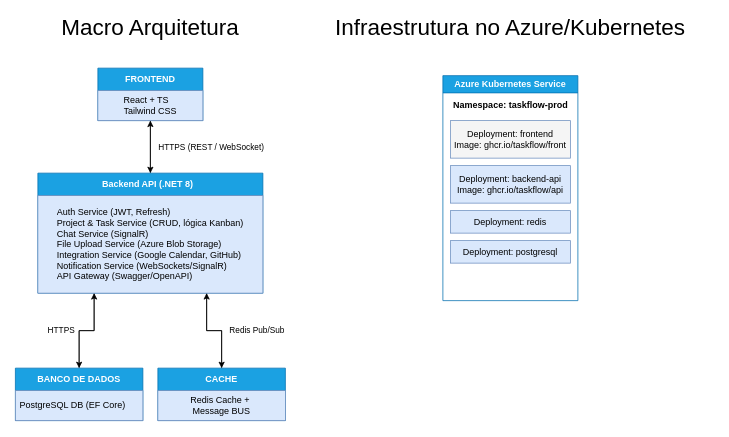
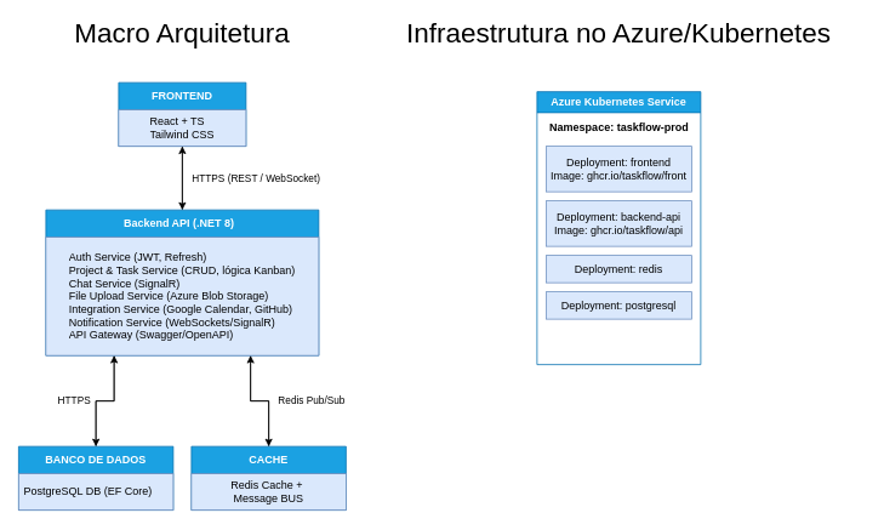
  <mxCell id="0" style=";html=1;" />
  <mxCell id="1" style=";html=1;" parent="0" />
  <mxCell id="2" style="edgeStyle=orthogonalEdgeStyle;rounded=0;orthogonalLoop=1;jettySize=auto;html=1;entryX=0.5;entryY=0;entryDx=0;entryDy=0;" edge="1" parent="1" source="3" target="9"><mxGeometry relative="1" as="geometry" /></mxCell>
  <mxCell id="3" value="&lt;font&gt;&lt;b&gt;FRONTEND&lt;/b&gt;&lt;/font&gt;" style="swimlane;fontStyle=0;childLayout=stackLayout;horizontal=1;startSize=30;horizontalStack=0;resizeParent=1;resizeParentMax=0;resizeLast=0;collapsible=1;marginBottom=0;whiteSpace=wrap;html=1;fillColor=#1ba1e2;strokeColor=#006EAF;fontColor=#ffffff;" vertex="1" parent="1"><mxGeometry x="130" y="90" width="140" height="70" as="geometry"><mxRectangle x="650" y="210" width="110" height="30" as="alternateBounds" /></mxGeometry></mxCell>
  <mxCell id="4" value="&lt;div style=&quot;text-align: justify;&quot;&gt;&lt;span style=&quot;background-color: transparent; color: light-dark(rgb(0, 0, 0), rgb(255, 255, 255));&quot;&gt;React + TS&lt;/span&gt;&lt;/div&gt;&lt;font&gt;&lt;div style=&quot;text-align: justify;&quot;&gt;&lt;span style=&quot;background-color: transparent; color: light-dark(rgb(0, 0, 0), rgb(255, 255, 255));&quot;&gt;Tailwind CSS&lt;/span&gt;&lt;/div&gt;&lt;/font&gt;" style="text;strokeColor=#6c8ebf;fillColor=#dae8fc;align=center;verticalAlign=middle;spacingLeft=4;spacingRight=4;overflow=hidden;points=[[0,0.5],[1,0.5]];portConstraint=eastwest;rotatable=0;whiteSpace=wrap;html=1;" vertex="1" parent="3"><mxGeometry y="30" width="140" height="40" as="geometry" /></mxCell>
  <mxCell id="5" style="edgeStyle=orthogonalEdgeStyle;rounded=0;orthogonalLoop=1;jettySize=auto;html=1;exitX=0.5;exitY=0;exitDx=0;exitDy=0;entryX=0.5;entryY=1;entryDx=0;entryDy=0;" edge="1" parent="1" source="9" target="3"><mxGeometry relative="1" as="geometry" /></mxCell>
  <mxCell id="6" value="HTTPS (REST / WebSocket)" style="edgeLabel;align=center;verticalAlign=middle;resizable=0;points=[];html=1;textShadow=0;labelBorderColor=none;labelBackgroundColor=none;fontColor=default;" connectable="0" vertex="1" parent="5"><mxGeometry x="-0.005" y="1" relative="1" as="geometry"><mxPoint x="81" as="offset" /></mxGeometry></mxCell>
  <mxCell id="7" style="edgeStyle=orthogonalEdgeStyle;rounded=0;orthogonalLoop=1;jettySize=auto;html=1;exitX=0.25;exitY=1;exitDx=0;exitDy=0;entryX=0.5;entryY=0;entryDx=0;entryDy=0;" edge="1" parent="1" source="9" target="13"><mxGeometry relative="1" as="geometry" /></mxCell>
  <mxCell id="8" style="edgeStyle=orthogonalEdgeStyle;rounded=0;orthogonalLoop=1;jettySize=auto;html=1;exitX=0.75;exitY=1;exitDx=0;exitDy=0;entryX=0.5;entryY=0;entryDx=0;entryDy=0;" edge="1" parent="1" source="9" target="17"><mxGeometry relative="1" as="geometry" /></mxCell>
  <mxCell id="9" value="&lt;b&gt;Backend API (.NET 8)&amp;nbsp;&amp;nbsp;&lt;/b&gt;" style="swimlane;fontStyle=0;childLayout=stackLayout;horizontal=1;startSize=30;horizontalStack=0;resizeParent=1;resizeParentMax=0;resizeLast=0;collapsible=1;marginBottom=0;whiteSpace=wrap;html=1;fillColor=#1ba1e2;strokeColor=#006EAF;fontColor=#ffffff;" vertex="1" parent="1"><mxGeometry x="50" y="230" width="300" height="160" as="geometry" /></mxCell>
  <mxCell id="10" value="&lt;div style=&quot;text-align: justify;&quot;&gt;Auth Service (JWT, Refresh)&lt;/div&gt;&lt;div style=&quot;text-align: justify;&quot;&gt;Project &amp;amp; Task Service (CRUD, lógica Kanban)&lt;/div&gt;&lt;div style=&quot;text-align: justify;&quot;&gt;Chat Service (SignalR)&lt;/div&gt;&lt;div style=&quot;text-align: justify;&quot;&gt;File Upload Service (Azure Blob Storage)&lt;/div&gt;&lt;div style=&quot;text-align: justify;&quot;&gt;&lt;span style=&quot;background-color: transparent; color: light-dark(rgb(0, 0, 0), rgb(255, 255, 255));&quot;&gt;Integration Service (Google Calendar, GitHub)&lt;/span&gt;&lt;/div&gt;&lt;div style=&quot;text-align: justify;&quot;&gt;&lt;span style=&quot;background-color: transparent; color: light-dark(rgb(0, 0, 0), rgb(255, 255, 255));&quot;&gt;Notification Service (WebSockets/SignalR)&lt;/span&gt;&lt;/div&gt;&lt;div style=&quot;text-align: justify;&quot;&gt;&lt;span style=&quot;background-color: transparent; color: light-dark(rgb(0, 0, 0), rgb(255, 255, 255));&quot;&gt;API Gateway (Swagger/OpenAPI)&lt;/span&gt;&lt;/div&gt;" style="text;strokeColor=#6c8ebf;fillColor=#dae8fc;align=center;verticalAlign=middle;spacingLeft=4;spacingRight=4;overflow=hidden;points=[[0,0.5],[1,0.5]];portConstraint=eastwest;rotatable=0;whiteSpace=wrap;html=1;" vertex="1" parent="9"><mxGeometry y="30" width="300" height="130" as="geometry" /></mxCell>
  <mxCell id="11" style="edgeStyle=orthogonalEdgeStyle;rounded=0;orthogonalLoop=1;jettySize=auto;html=1;exitX=0.5;exitY=0;exitDx=0;exitDy=0;entryX=0.25;entryY=1;entryDx=0;entryDy=0;" edge="1" parent="1" source="13" target="9"><mxGeometry relative="1" as="geometry" /></mxCell>
  <mxCell id="12" value="HTTPS" style="edgeLabel;html=1;align=center;verticalAlign=middle;resizable=0;points=[];" connectable="0" vertex="1" parent="11"><mxGeometry x="0.117" y="1" relative="1" as="geometry"><mxPoint x="-42" as="offset" /></mxGeometry></mxCell>
  <mxCell id="13" value="&lt;font&gt;&lt;b&gt;BANCO DE DADOS&lt;/b&gt;&lt;/font&gt;" style="swimlane;fontStyle=0;childLayout=stackLayout;horizontal=1;startSize=30;horizontalStack=0;resizeParent=1;resizeParentMax=0;resizeLast=0;collapsible=1;marginBottom=0;whiteSpace=wrap;html=1;fillColor=#1ba1e2;strokeColor=#006EAF;fontColor=#ffffff;" vertex="1" parent="1"><mxGeometry x="20" y="490" width="170" height="70" as="geometry"><mxRectangle x="650" y="210" width="110" height="30" as="alternateBounds" /></mxGeometry></mxCell>
  <mxCell id="14" value="&lt;div style=&quot;text-align: justify;&quot;&gt;PostgreSQL DB (EF Core)&lt;/div&gt;" style="text;strokeColor=#6c8ebf;fillColor=#dae8fc;align=left;verticalAlign=middle;spacingLeft=4;spacingRight=4;overflow=hidden;points=[[0,0.5],[1,0.5]];portConstraint=eastwest;rotatable=0;whiteSpace=wrap;html=1;" vertex="1" parent="13"><mxGeometry y="30" width="170" height="40" as="geometry" /></mxCell>
  <mxCell id="15" style="edgeStyle=orthogonalEdgeStyle;rounded=0;orthogonalLoop=1;jettySize=auto;html=1;exitX=0.5;exitY=0;exitDx=0;exitDy=0;entryX=0.75;entryY=1;entryDx=0;entryDy=0;" edge="1" parent="1" source="17" target="9"><mxGeometry relative="1" as="geometry" /></mxCell>
  <mxCell id="16" value="Redis Pub/Sub" style="edgeLabel;html=1;align=center;verticalAlign=middle;resizable=0;points=[];" connectable="0" vertex="1" parent="15"><mxGeometry x="0.036" y="-1" relative="1" as="geometry"><mxPoint x="58" as="offset" /></mxGeometry></mxCell>
  <mxCell id="17" value="&lt;font&gt;&lt;b&gt;CACHE&lt;/b&gt;&lt;/font&gt;" style="swimlane;fontStyle=0;childLayout=stackLayout;horizontal=1;startSize=30;horizontalStack=0;resizeParent=1;resizeParentMax=0;resizeLast=0;collapsible=1;marginBottom=0;whiteSpace=wrap;html=1;fillColor=#1ba1e2;strokeColor=#006EAF;fontColor=#ffffff;" vertex="1" parent="1"><mxGeometry x="210" y="490" width="170" height="70" as="geometry"><mxRectangle x="650" y="210" width="110" height="30" as="alternateBounds" /></mxGeometry></mxCell>
  <mxCell id="18" value="&lt;div style=&quot;&quot;&gt;Redis Cache +&amp;nbsp;&lt;/div&gt;&lt;div style=&quot;&quot;&gt;&lt;span style=&quot;background-color: transparent; color: light-dark(rgb(0, 0, 0), rgb(255, 255, 255));&quot;&gt;Message BUS&lt;/span&gt;&lt;/div&gt;" style="text;strokeColor=#6c8ebf;fillColor=#dae8fc;align=center;verticalAlign=middle;spacingLeft=4;spacingRight=4;overflow=hidden;points=[[0,0.5],[1,0.5]];portConstraint=eastwest;rotatable=0;whiteSpace=wrap;html=1;" vertex="1" parent="17"><mxGeometry y="30" width="170" height="40" as="geometry" /></mxCell>
  <mxCell id="19" value="&lt;font style=&quot;font-size: 30px;&quot;&gt;Macro Arquitetura&lt;/font&gt;" style="text;html=1;align=center;verticalAlign=middle;whiteSpace=wrap;rounded=0;" vertex="1" parent="1"><mxGeometry x="70" y="20" width="260" height="30" as="geometry" /></mxCell>
  <mxCell id="20" value="&lt;font style=&quot;font-size: 30px;&quot;&gt;Infraestrutura no Azure/Kubernetes&lt;/font&gt;" style="text;html=1;align=center;verticalAlign=middle;whiteSpace=wrap;rounded=0;" vertex="1" parent="1"><mxGeometry x="410" y="20" width="540" height="30" as="geometry" /></mxCell>
  <mxCell id="21" value="Azure Kubernetes Service" style="swimlane;whiteSpace=wrap;html=1;fillColor=#1ba1e2;fontColor=#ffffff;strokeColor=#006EAF;" vertex="1" parent="1"><mxGeometry x="590" y="100" width="180" height="300" as="geometry" /></mxCell>
  <mxCell id="22" value="&lt;b&gt;Namespace: taskflow-prod&lt;/b&gt;" style="text;html=1;align=center;verticalAlign=middle;resizable=0;points=[];autosize=1;strokeColor=none;fillColor=none;" vertex="1" parent="21"><mxGeometry y="25" width="180" height="30" as="geometry" /></mxCell>
- <mxCell id="23" value="Deployment: frontend&lt;div&gt;Image: ghcr.io/taskflow/front&lt;/div&gt;" style="whiteSpace=wrap;html=1;fillColor=#f5f5f5;strokeColor=#6c8ebf;" vertex="1" parent="21"><mxGeometry x="10" y="60" width="160" height="50" as="geometry" /></mxCell>
+ <mxCell id="23" value="Deployment: frontend&lt;div&gt;Image: ghcr.io/taskflow/front&lt;/div&gt;" style="whiteSpace=wrap;html=1;fillColor=#dae8fc;strokeColor=#6c8ebf;" vertex="1" parent="21"><mxGeometry x="10" y="60" width="160" height="50" as="geometry" /></mxCell>
  <mxCell id="24" value="Deployment: backend-api&lt;div&gt;Image: ghcr.io/taskflow/api&lt;/div&gt;" style="whiteSpace=wrap;html=1;fillColor=#dae8fc;strokeColor=#6c8ebf;" vertex="1" parent="21"><mxGeometry x="10" y="120" width="160" height="50" as="geometry" /></mxCell>
  <mxCell id="25" value="Deployment: redis" style="whiteSpace=wrap;html=1;fillColor=#dae8fc;strokeColor=#6c8ebf;" vertex="1" parent="21"><mxGeometry x="10" y="180" width="160" height="30" as="geometry" /></mxCell>
  <mxCell id="26" value="Deployment: postgresql" style="whiteSpace=wrap;html=1;fillColor=#dae8fc;strokeColor=#6c8ebf;" vertex="1" parent="21"><mxGeometry x="10" y="220" width="160" height="30" as="geometry" /></mxCell>
